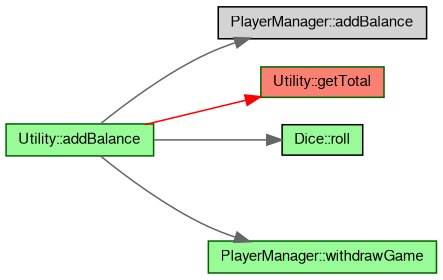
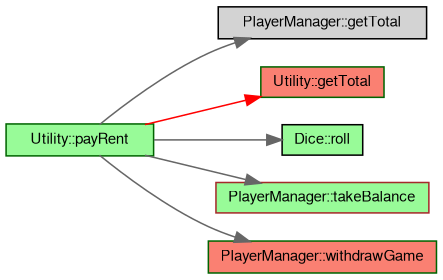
  digraph {
    rankdir=LR
    node [color=darkgreen fillcolor=palegreen fontname=FreeSans fontsize=10 shape=record style=filled]
    edge [color=gray40 fontname=FreeSans fontsize=10 labelfontname=FreeSans labelfontsize=10 style=solid]
-   n1 [fontcolor=black height=0.2 label="Utility::addBalance" width=0.4]
-   n2 [color=black fillcolor=lightgrey height=0.2 label="PlayerManager::addBalance" width=0.4]
+   n1 [fontcolor=black height=0.2 label="Utility::payRent" width=0.4]
+   n2 [color=black fillcolor=lightgrey height=0.2 label="PlayerManager::getTotal" width=0.4]
    n3 [fillcolor=salmon height=0.2 label="Utility::getTotal" width=0.4]
    n4 [color=black height=0.2 label="Dice::roll" width=0.4]
-   n6 [height=0.2 label="PlayerManager::withdrawGame" width=0.4]
+   n5 [color=brown height=0.2 label="PlayerManager::takeBalance" width=0.4]
+   n6 [fillcolor=salmon height=0.2 label="PlayerManager::withdrawGame" width=0.4]
    n1 -> n2
    n1 -> n3 [color=red]
    n1 -> n4
+   n1 -> n5
    n1 -> n6
  }
